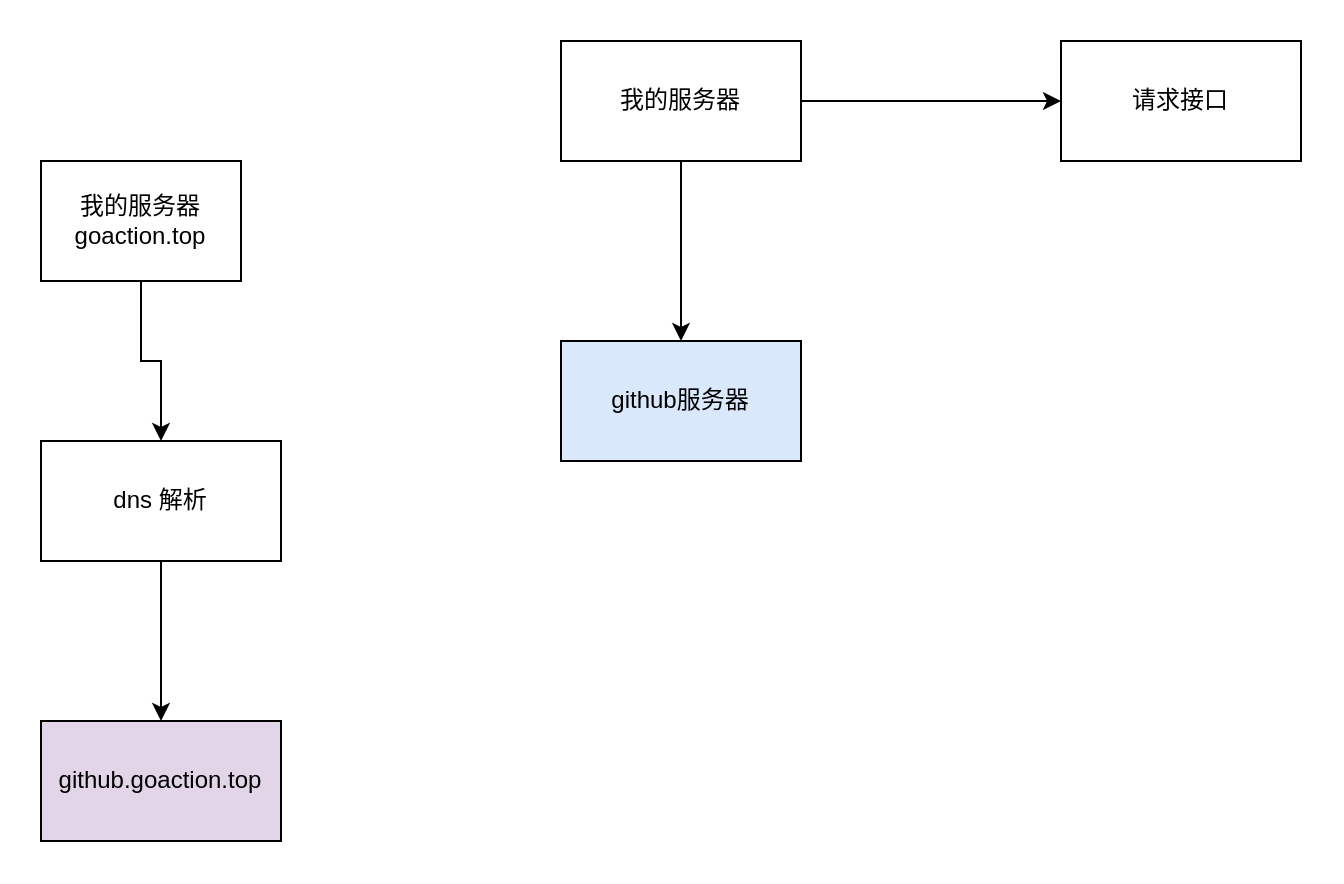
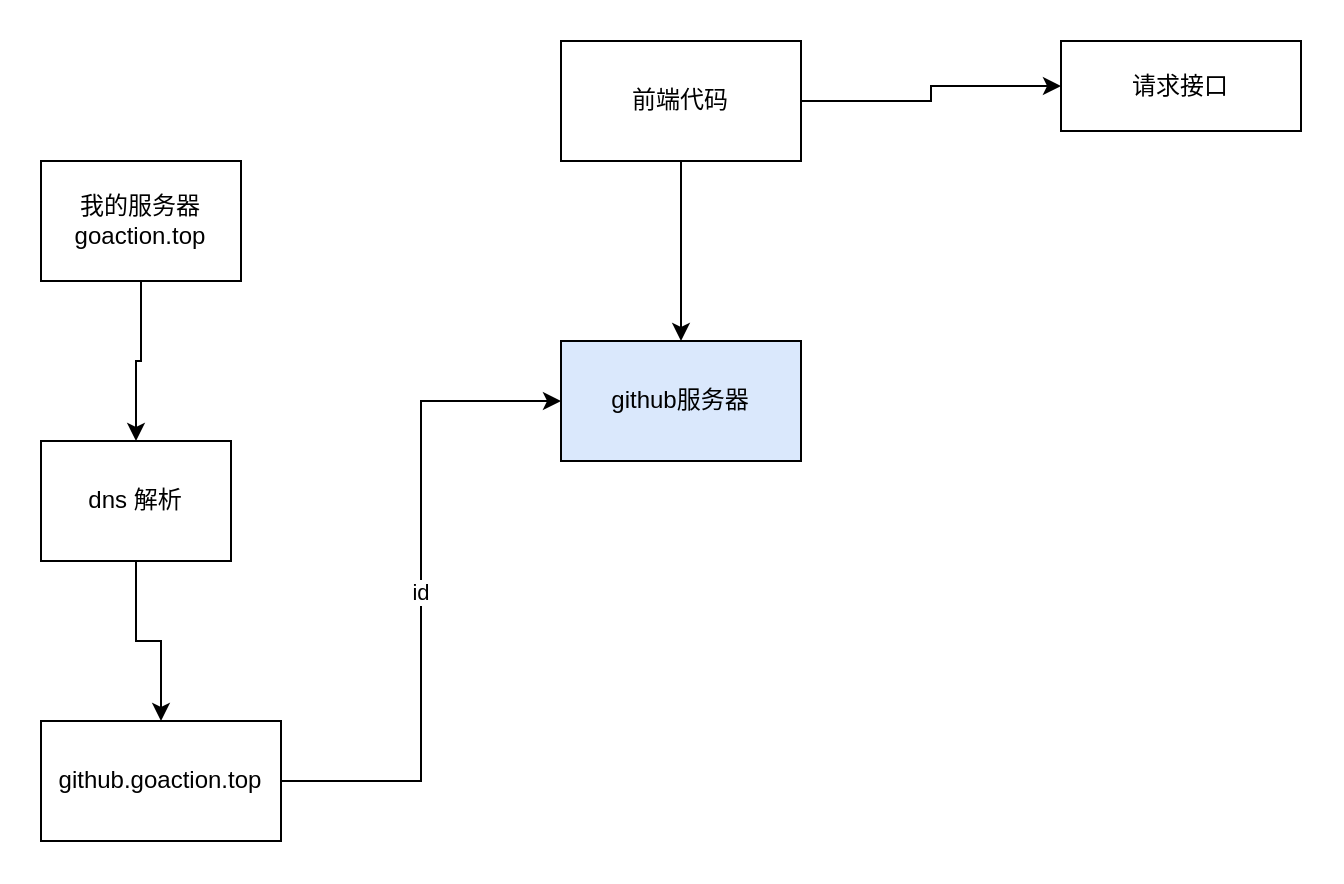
  <mxCell id="0" />
  <mxCell id="1" parent="0" />
  <mxCell id="2" value="" style="edgeStyle=orthogonalEdgeStyle;rounded=0;orthogonalLoop=1;jettySize=auto;html=1;" edge="1" parent="1" source="3" target="6"><mxGeometry relative="1" as="geometry" /></mxCell>
  <mxCell id="3" value="我的服务器&lt;br&gt;goaction.top" style="rounded=0;whiteSpace=wrap;html=1;" vertex="1" parent="1"><mxGeometry x="20" y="80" width="100" height="60" as="geometry" /></mxCell>
  <mxCell id="4" value="github服务器" style="rounded=0;whiteSpace=wrap;html=1;fillColor=#dae8fc;" vertex="1" parent="1"><mxGeometry x="280" y="170" width="120" height="60" as="geometry" /></mxCell>
  <mxCell id="5" value="" style="edgeStyle=orthogonalEdgeStyle;rounded=0;orthogonalLoop=1;jettySize=auto;html=1;" edge="1" parent="1" source="6" target="9"><mxGeometry relative="1" as="geometry" /></mxCell>
- <mxCell id="6" value="dns 解析" style="rounded=0;whiteSpace=wrap;html=1;" vertex="1" parent="1"><mxGeometry x="20" y="220" width="120" height="60" as="geometry" /></mxCell>
- <mxCell id="9" value="github.goaction.top" style="whiteSpace=wrap;html=1;rounded=0;fillColor=#e1d5e7;" vertex="1" parent="1"><mxGeometry x="20" y="360" width="120" height="60" as="geometry" /></mxCell>
+ <mxCell id="6" value="dns 解析" style="rounded=0;whiteSpace=wrap;html=1;" vertex="1" parent="1"><mxGeometry x="20" y="220" width="95" height="60" as="geometry" /></mxCell>
+ <mxCell id="7" value="" style="edgeStyle=orthogonalEdgeStyle;rounded=0;orthogonalLoop=1;jettySize=auto;html=1;entryX=0;entryY=0.5;entryDx=0;entryDy=0;" edge="1" parent="1" source="9" target="4"><mxGeometry relative="1" as="geometry"><mxPoint x="240" y="390" as="targetPoint" /></mxGeometry></mxCell>
+ <mxCell id="8" value="id" style="edgeLabel;html=1;align=center;verticalAlign=middle;resizable=0;points=[];" vertex="1" connectable="0" parent="7"><mxGeometry y="1" relative="1" as="geometry"><mxPoint as="offset" /></mxGeometry></mxCell>
+ <mxCell id="9" value="github.goaction.top" style="whiteSpace=wrap;html=1;rounded=0;" vertex="1" parent="1"><mxGeometry x="20" y="360" width="120" height="60" as="geometry" /></mxCell>
  <mxCell id="10" value="" style="edgeStyle=orthogonalEdgeStyle;rounded=0;orthogonalLoop=1;jettySize=auto;html=1;" edge="1" parent="1" source="12" target="4"><mxGeometry relative="1" as="geometry" /></mxCell>
  <mxCell id="11" value="" style="edgeStyle=orthogonalEdgeStyle;rounded=0;orthogonalLoop=1;jettySize=auto;html=1;" edge="1" parent="1" source="12" target="13"><mxGeometry relative="1" as="geometry" /></mxCell>
- <mxCell id="12" value="我的服务器" style="rounded=0;whiteSpace=wrap;html=1;" vertex="1" parent="1"><mxGeometry x="280" y="20" width="120" height="60" as="geometry" /></mxCell>
- <mxCell id="13" value="请求接口" style="rounded=0;whiteSpace=wrap;html=1;" vertex="1" parent="1"><mxGeometry x="530" y="20" width="120" height="60" as="geometry" /></mxCell>
+ <mxCell id="12" value="前端代码" style="rounded=0;whiteSpace=wrap;html=1;" vertex="1" parent="1"><mxGeometry x="280" y="20" width="120" height="60" as="geometry" /></mxCell>
+ <mxCell id="13" value="请求接口" style="rounded=0;whiteSpace=wrap;html=1;" vertex="1" parent="1"><mxGeometry x="530" y="20" width="120" height="45" as="geometry" /></mxCell>
